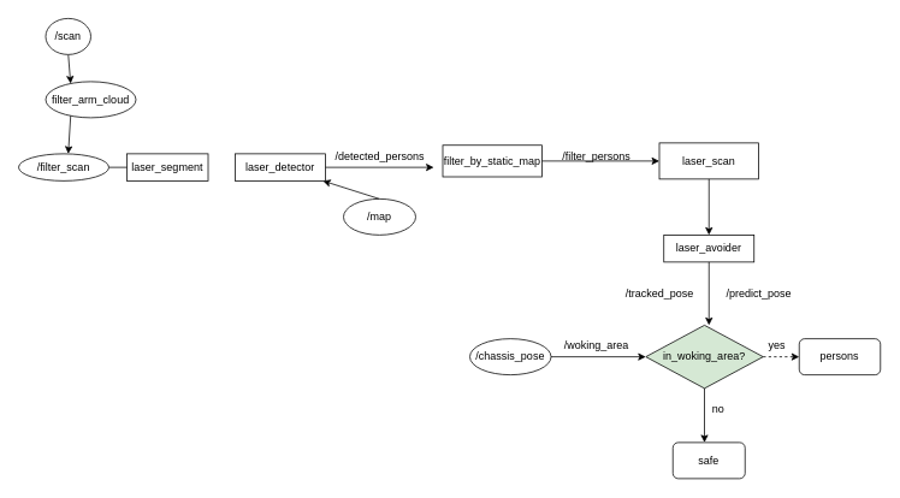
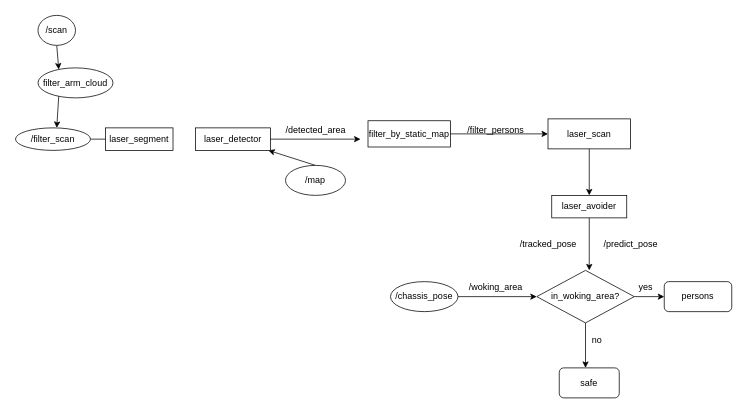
  <mxCell id="0" />
  <mxCell id="1" parent="0" />
  <mxCell id="2" value="" style="endArrow=classic;html=1;rounded=0;exitX=1;exitY=0.5;exitDx=0;exitDy=0;" edge="1" parent="1"><mxGeometry width="50" height="50" relative="1" as="geometry"><mxPoint x="120" y="185" as="sourcePoint" /><mxPoint x="170" y="185" as="targetPoint" /></mxGeometry></mxCell>
  <mxCell id="3" value="laser_segment" style="rounded=0;whiteSpace=wrap;html=1;" vertex="1" parent="1"><mxGeometry x="140" y="170" width="90" height="30" as="geometry" /></mxCell>
  <mxCell id="4" value="" style="endArrow=classic;html=1;rounded=0;exitX=1;exitY=0.5;exitDx=0;exitDy=0;" edge="1" parent="1" source="11"><mxGeometry width="50" height="50" relative="1" as="geometry"><mxPoint x="330" y="350" as="sourcePoint" /><mxPoint x="320" y="185" as="targetPoint" /></mxGeometry></mxCell>
  <mxCell id="5" value="filter_arm_cloud" style="ellipse;whiteSpace=wrap;html=1;" vertex="1" parent="1"><mxGeometry x="50" y="90" width="100" height="40" as="geometry" /></mxCell>
  <mxCell id="6" value="" style="endArrow=classic;html=1;rounded=0;exitX=0.5;exitY=1;exitDx=0;exitDy=0;entryX=0.25;entryY=0;entryDx=0;entryDy=0;" edge="1" parent="1" target="5"><mxGeometry width="50" height="50" relative="1" as="geometry"><mxPoint x="75" y="60" as="sourcePoint" /><mxPoint x="380" y="300" as="targetPoint" /></mxGeometry></mxCell>
  <mxCell id="7" value="" style="endArrow=classic;html=1;rounded=0;exitX=0.25;exitY=1;exitDx=0;exitDy=0;entryX=0.357;entryY=0;entryDx=0;entryDy=0;entryPerimeter=0;" edge="1" parent="1" source="5"><mxGeometry width="50" height="50" relative="1" as="geometry"><mxPoint x="330" y="350" as="sourcePoint" /><mxPoint x="74.99" y="170" as="targetPoint" /></mxGeometry></mxCell>
  <mxCell id="8" value="" style="endArrow=classic;html=1;rounded=0;exitX=1;exitY=0.5;exitDx=0;exitDy=0;" edge="1" parent="1" source="11"><mxGeometry width="50" height="50" relative="1" as="geometry"><mxPoint x="330" y="350" as="sourcePoint" /><mxPoint x="480" y="185" as="targetPoint" /></mxGeometry></mxCell>
  <mxCell id="9" value="" style="endArrow=classic;html=1;rounded=0;exitX=0.5;exitY=0;exitDx=0;exitDy=0;" edge="1" parent="1" source="13" target="11"><mxGeometry width="50" height="50" relative="1" as="geometry"><mxPoint x="450" y="240" as="sourcePoint" /><mxPoint x="450" y="190" as="targetPoint" /></mxGeometry></mxCell>
- <mxCell id="10" value="/detected_persons" style="text;html=1;align=center;verticalAlign=middle;resizable=0;points=[];autosize=1;strokeColor=none;fillColor=none;" vertex="1" parent="1"><mxGeometry x="360" y="158" width="120" height="30" as="geometry" /></mxCell>
+ <mxCell id="10" value="/detected_area" style="text;html=1;align=center;verticalAlign=middle;resizable=0;points=[];autosize=1;strokeColor=none;fillColor=none;" vertex="1" parent="1"><mxGeometry x="360" y="158" width="120" height="30" as="geometry" /></mxCell>
  <mxCell id="11" value="laser_detector" style="rounded=0;whiteSpace=wrap;html=1;" vertex="1" parent="1"><mxGeometry x="260" y="170" width="100" height="30" as="geometry" /></mxCell>
  <mxCell id="12" value="filter_by_static_map" style="rounded=0;whiteSpace=wrap;html=1;" vertex="1" parent="1"><mxGeometry x="490" y="160.5" width="110" height="35" as="geometry" /></mxCell>
  <mxCell id="13" value="/map" style="ellipse;whiteSpace=wrap;html=1;" vertex="1" parent="1"><mxGeometry x="380" y="220" width="80" height="40" as="geometry" /></mxCell>
  <mxCell id="14" value="/scan" style="ellipse;whiteSpace=wrap;html=1;" vertex="1" parent="1"><mxGeometry x="50" y="20" width="50" height="40" as="geometry" /></mxCell>
  <mxCell id="15" value="/filter_scan" style="ellipse;whiteSpace=wrap;html=1;" vertex="1" parent="1"><mxGeometry x="20" y="170" width="100" height="30" as="geometry" /></mxCell>
  <mxCell id="16" value="" style="endArrow=classic;html=1;rounded=0;exitX=1;exitY=0.5;exitDx=0;exitDy=0;entryX=0;entryY=0.5;entryDx=0;entryDy=0;" edge="1" parent="1" source="12" target="18"><mxGeometry width="50" height="50" relative="1" as="geometry"><mxPoint x="540" y="300" as="sourcePoint" /><mxPoint x="740" y="178" as="targetPoint" /></mxGeometry></mxCell>
  <mxCell id="17" value="/filter_persons" style="text;html=1;align=center;verticalAlign=middle;resizable=0;points=[];autosize=1;strokeColor=none;fillColor=none;" vertex="1" parent="1"><mxGeometry x="610" y="158" width="100" height="30" as="geometry" /></mxCell>
  <mxCell id="18" value="laser_scan" style="rounded=0;whiteSpace=wrap;html=1;" vertex="1" parent="1"><mxGeometry x="730" y="158" width="110" height="40" as="geometry" /></mxCell>
  <mxCell id="19" value="" style="endArrow=classic;html=1;rounded=0;exitX=0.5;exitY=1;exitDx=0;exitDy=0;" edge="1" parent="1" source="18"><mxGeometry width="50" height="50" relative="1" as="geometry"><mxPoint x="540" y="300" as="sourcePoint" /><mxPoint x="785" y="260" as="targetPoint" /></mxGeometry></mxCell>
  <mxCell id="20" value="/chassis_pose" style="ellipse;whiteSpace=wrap;html=1;" vertex="1" parent="1"><mxGeometry x="520" y="375" width="90" height="40" as="geometry" /></mxCell>
  <mxCell id="21" value="" style="endArrow=classic;html=1;rounded=0;entryX=0;entryY=0.5;entryDx=0;entryDy=0;" edge="1" parent="1" target="22"><mxGeometry width="50" height="50" relative="1" as="geometry"><mxPoint x="610" y="395" as="sourcePoint" /><mxPoint x="705" y="390" as="targetPoint" /></mxGeometry></mxCell>
- <mxCell id="22" value="in_woking_area?" style="rhombus;whiteSpace=wrap;html=1;fillColor=#d5e8d4;" vertex="1" parent="1"><mxGeometry x="715" y="360" width="130" height="70" as="geometry" /></mxCell>
+ <mxCell id="22" value="in_woking_area?" style="rhombus;whiteSpace=wrap;html=1;" vertex="1" parent="1"><mxGeometry x="715" y="360" width="130" height="70" as="geometry" /></mxCell>
  <mxCell id="23" value="" style="endArrow=classic;html=1;rounded=0;exitX=0.5;exitY=1;exitDx=0;exitDy=0;" edge="1" parent="1" source="22"><mxGeometry width="50" height="50" relative="1" as="geometry"><mxPoint x="535" y="350" as="sourcePoint" /><mxPoint x="780" y="490" as="targetPoint" /></mxGeometry></mxCell>
  <mxCell id="24" value="no" style="text;html=1;align=center;verticalAlign=middle;resizable=0;points=[];autosize=1;strokeColor=none;fillColor=none;" vertex="1" parent="1"><mxGeometry x="775" y="438" width="40" height="30" as="geometry" /></mxCell>
  <mxCell id="25" value="safe" style="rounded=1;whiteSpace=wrap;html=1;" vertex="1" parent="1"><mxGeometry x="745" y="490" width="80" height="40" as="geometry" /></mxCell>
  <mxCell id="26" value="persons" style="rounded=1;whiteSpace=wrap;html=1;" vertex="1" parent="1"><mxGeometry x="885" y="375" width="90" height="40" as="geometry" /></mxCell>
- <mxCell id="27" value="" style="endArrow=classic;html=1;rounded=0;exitX=1;exitY=0.5;exitDx=0;exitDy=0;entryX=0;entryY=0.5;entryDx=0;entryDy=0;dashed=1;" edge="1" parent="1" source="22" target="26"><mxGeometry width="50" height="50" relative="1" as="geometry"><mxPoint x="515" y="350" as="sourcePoint" /><mxPoint x="565" y="300" as="targetPoint" /></mxGeometry></mxCell>
+ <mxCell id="27" value="" style="endArrow=classic;html=1;rounded=0;exitX=1;exitY=0.5;exitDx=0;exitDy=0;entryX=0;entryY=0.5;entryDx=0;entryDy=0;" edge="1" parent="1" source="22" target="26"><mxGeometry width="50" height="50" relative="1" as="geometry"><mxPoint x="515" y="350" as="sourcePoint" /><mxPoint x="565" y="300" as="targetPoint" /></mxGeometry></mxCell>
  <mxCell id="28" value="laser_avoider" style="rounded=0;whiteSpace=wrap;html=1;" vertex="1" parent="1"><mxGeometry x="735" y="260" width="100" height="30" as="geometry" /></mxCell>
  <mxCell id="29" value="" style="endArrow=classic;html=1;rounded=0;exitX=0.5;exitY=1;exitDx=0;exitDy=0;" edge="1" parent="1" source="28"><mxGeometry width="50" height="50" relative="1" as="geometry"><mxPoint x="570" y="250" as="sourcePoint" /><mxPoint x="785" y="360" as="targetPoint" /></mxGeometry></mxCell>
  <mxCell id="30" value="/predict_pose" style="text;html=1;align=center;verticalAlign=middle;resizable=0;points=[];autosize=1;strokeColor=none;fillColor=none;" vertex="1" parent="1"><mxGeometry x="790" y="310" width="100" height="30" as="geometry" /></mxCell>
  <mxCell id="31" value="/tracked_pose" style="text;html=1;align=center;verticalAlign=middle;resizable=0;points=[];autosize=1;strokeColor=none;fillColor=none;" vertex="1" parent="1"><mxGeometry x="680" y="310" width="100" height="30" as="geometry" /></mxCell>
  <mxCell id="32" value="/woking_area" style="text;html=1;align=center;verticalAlign=middle;resizable=0;points=[];autosize=1;strokeColor=none;fillColor=none;" vertex="1" parent="1"><mxGeometry x="615" y="368" width="90" height="30" as="geometry" /></mxCell>
  <mxCell id="33" value="yes" style="text;html=1;align=center;verticalAlign=middle;resizable=0;points=[];autosize=1;strokeColor=none;fillColor=none;" vertex="1" parent="1"><mxGeometry x="840" y="368" width="40" height="30" as="geometry" /></mxCell>
